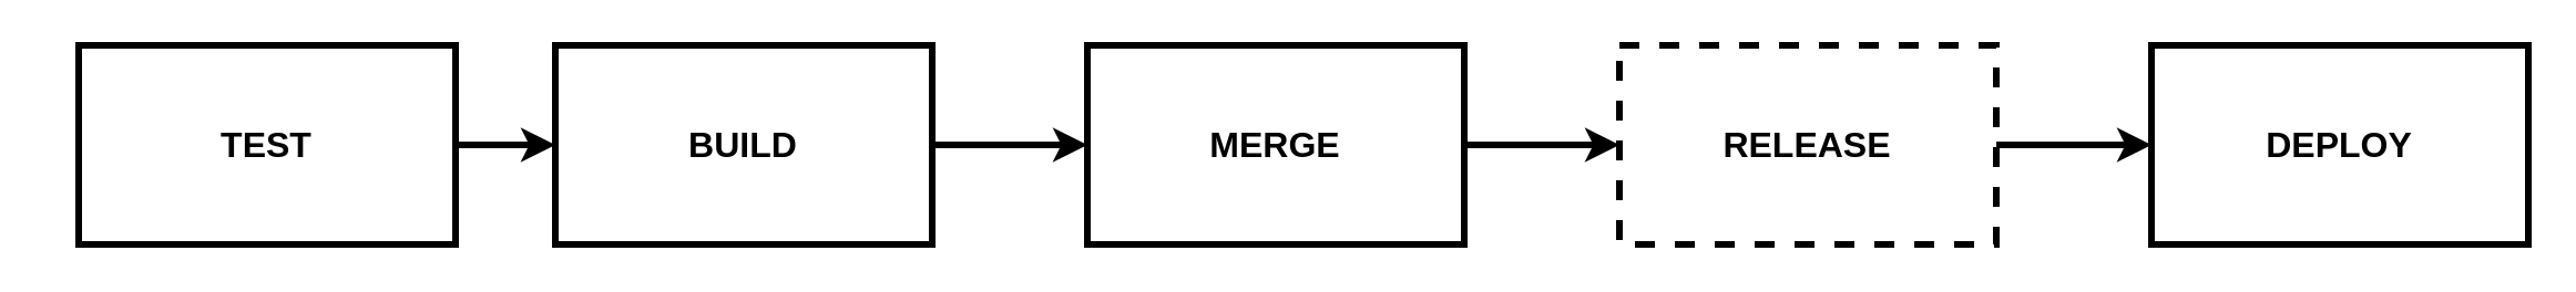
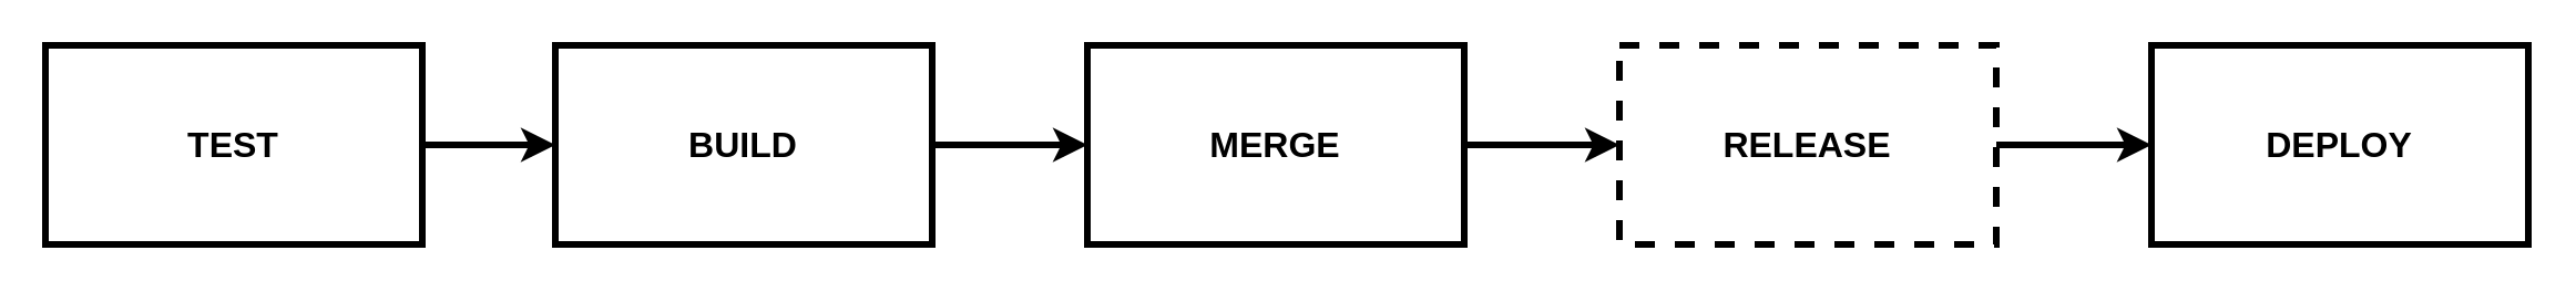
  <mxCell id="0" />
  <mxCell id="1" parent="0" />
  <mxCell id="2" style="edgeStyle=orthogonalEdgeStyle;rounded=0;orthogonalLoop=1;jettySize=auto;html=1;strokeWidth=3;entryX=0;entryY=0.5;entryDx=0;entryDy=0;" edge="1" parent="1" source="3" target="5"><mxGeometry relative="1" as="geometry"><mxPoint x="240" y="65" as="targetPoint" /></mxGeometry></mxCell>
- <mxCell id="3" value="&lt;b&gt;&lt;font style=&quot;font-size: 16px&quot;&gt;TEST&lt;/font&gt;&lt;/b&gt;" style="rounded=0;whiteSpace=wrap;html=1;strokeWidth=3;" vertex="1" parent="1"><mxGeometry x="35" y="20" width="170" height="90" as="geometry" /></mxCell>
+ <mxCell id="3" value="&lt;b&gt;&lt;font style=&quot;font-size: 16px&quot;&gt;TEST&lt;/font&gt;&lt;/b&gt;" style="rounded=0;whiteSpace=wrap;html=1;strokeWidth=3;" vertex="1" parent="1"><mxGeometry x="20" y="20" width="170" height="90" as="geometry" /></mxCell>
  <mxCell id="4" style="edgeStyle=orthogonalEdgeStyle;rounded=0;orthogonalLoop=1;jettySize=auto;html=1;strokeWidth=3;" edge="1" parent="1" source="5" target="10"><mxGeometry relative="1" as="geometry" /></mxCell>
  <mxCell id="5" value="&lt;span style=&quot;font-size: 16px&quot;&gt;&lt;b&gt;BUILD&lt;/b&gt;&lt;/span&gt;" style="rounded=0;whiteSpace=wrap;html=1;strokeWidth=3;" vertex="1" parent="1"><mxGeometry x="250" y="20" width="170" height="90" as="geometry" /></mxCell>
  <mxCell id="6" style="edgeStyle=orthogonalEdgeStyle;rounded=0;orthogonalLoop=1;jettySize=auto;html=1;entryX=0;entryY=0.5;entryDx=0;entryDy=0;strokeWidth=3;" edge="1" parent="1" source="7" target="8"><mxGeometry relative="1" as="geometry" /></mxCell>
  <mxCell id="7" value="&lt;b&gt;&lt;font style=&quot;font-size: 16px&quot;&gt;RELEASE&lt;/font&gt;&lt;/b&gt;" style="rounded=0;whiteSpace=wrap;html=1;strokeWidth=3;dashed=1;" vertex="1" parent="1"><mxGeometry x="730" y="20" width="170" height="90" as="geometry" /></mxCell>
  <mxCell id="8" value="&lt;b&gt;&lt;font style=&quot;font-size: 16px&quot;&gt;DEPLOY&lt;/font&gt;&lt;/b&gt;" style="rounded=0;whiteSpace=wrap;html=1;strokeWidth=3;" vertex="1" parent="1"><mxGeometry x="970" y="20" width="170" height="90" as="geometry" /></mxCell>
  <mxCell id="9" style="edgeStyle=orthogonalEdgeStyle;rounded=0;orthogonalLoop=1;jettySize=auto;html=1;entryX=0;entryY=0.5;entryDx=0;entryDy=0;strokeWidth=3;" edge="1" parent="1" source="10" target="7"><mxGeometry relative="1" as="geometry" /></mxCell>
  <mxCell id="10" value="&lt;b&gt;&lt;font style=&quot;font-size: 16px&quot;&gt;MERGE&lt;/font&gt;&lt;/b&gt;" style="rounded=0;whiteSpace=wrap;html=1;strokeWidth=3;" vertex="1" parent="1"><mxGeometry x="490" y="20" width="170" height="90" as="geometry" /></mxCell>
